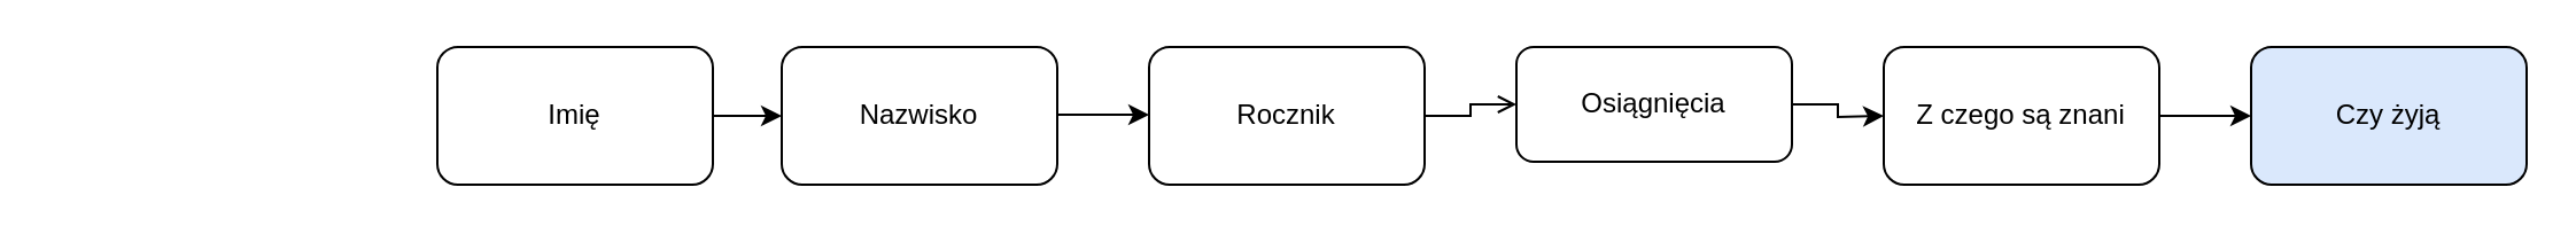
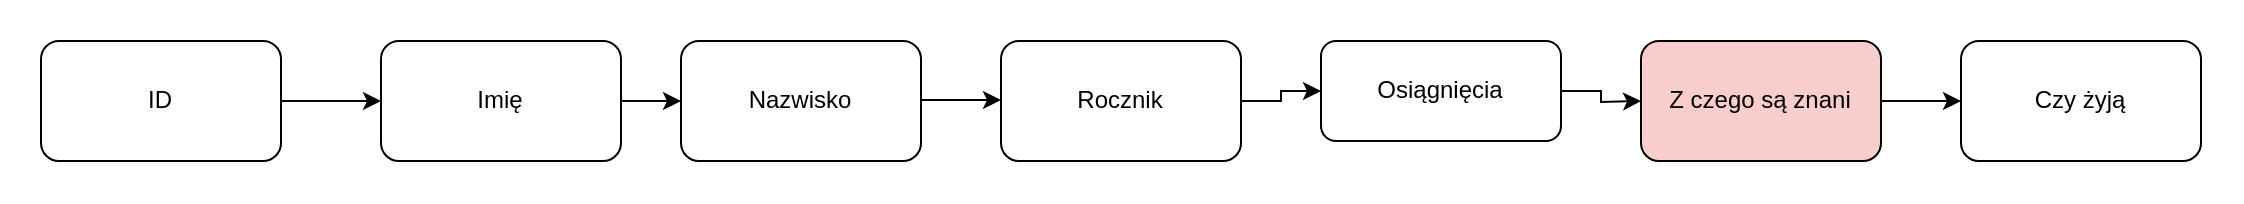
  <mxCell id="0" />
  <mxCell id="1" parent="0" />
  <mxCell id="2" value="Imię" style="rounded=1;whiteSpace=wrap;html=1;" vertex="1" parent="1"><mxGeometry x="190" y="20" width="120" height="60" as="geometry" /></mxCell>
  <mxCell id="3" value="Nazwisko" style="rounded=1;whiteSpace=wrap;html=1;" vertex="1" parent="1"><mxGeometry x="340" y="20" width="120" height="60" as="geometry" /></mxCell>
- <mxCell id="4" value="" style="edgeStyle=orthogonalEdgeStyle;rounded=0;orthogonalLoop=1;jettySize=auto;html=1;endArrow=open;" edge="1" parent="1" source="5" target="7"><mxGeometry relative="1" as="geometry" /></mxCell>
+ <mxCell id="4" value="" style="edgeStyle=orthogonalEdgeStyle;rounded=0;orthogonalLoop=1;jettySize=auto;html=1;" edge="1" parent="1" source="5" target="7"><mxGeometry relative="1" as="geometry" /></mxCell>
  <mxCell id="5" value="Rocznik" style="rounded=1;whiteSpace=wrap;html=1;" vertex="1" parent="1"><mxGeometry x="500" y="20" width="120" height="60" as="geometry" /></mxCell>
  <mxCell id="6" value="" style="edgeStyle=orthogonalEdgeStyle;rounded=0;orthogonalLoop=1;jettySize=auto;html=1;" edge="1" parent="1" source="7"><mxGeometry relative="1" as="geometry"><mxPoint x="820" y="50" as="targetPoint" /></mxGeometry></mxCell>
  <mxCell id="7" value="Osiągnięcia" style="rounded=1;whiteSpace=wrap;html=1;" vertex="1" parent="1"><mxGeometry x="660" y="20" width="120" height="50" as="geometry" /></mxCell>
  <mxCell id="8" value="" style="endArrow=classic;html=1;rounded=0;exitX=1;exitY=0.5;exitDx=0;exitDy=0;" edge="1" parent="1" source="2" target="3"><mxGeometry width="50" height="50" relative="1" as="geometry"><mxPoint x="300" y="70" as="sourcePoint" /><mxPoint x="350" y="20" as="targetPoint" /></mxGeometry></mxCell>
  <mxCell id="9" value="" style="endArrow=classic;html=1;rounded=0;exitX=1;exitY=0.5;exitDx=0;exitDy=0;" edge="1" parent="1"><mxGeometry width="50" height="50" relative="1" as="geometry"><mxPoint x="460" y="49.5" as="sourcePoint" /><mxPoint x="500" y="49.5" as="targetPoint" /></mxGeometry></mxCell>
  <mxCell id="10" value="" style="edgeStyle=orthogonalEdgeStyle;rounded=0;orthogonalLoop=1;jettySize=auto;html=1;" edge="1" parent="1" source="11"><mxGeometry relative="1" as="geometry"><mxPoint x="980" y="50" as="targetPoint" /></mxGeometry></mxCell>
- <mxCell id="11" value="Z czego są znani" style="rounded=1;whiteSpace=wrap;html=1;" vertex="1" parent="1"><mxGeometry x="820" y="20" width="120" height="60" as="geometry" /></mxCell>
- <mxCell id="12" value="Czy żyją" style="whiteSpace=wrap;html=1;rounded=1;fillColor=#dae8fc;" vertex="1" parent="1"><mxGeometry x="980" y="20" width="120" height="60" as="geometry" /></mxCell>
+ <mxCell id="11" value="Z czego są znani" style="rounded=1;whiteSpace=wrap;html=1;fillColor=#f8cecc;" vertex="1" parent="1"><mxGeometry x="820" y="20" width="120" height="60" as="geometry" /></mxCell>
+ <mxCell id="12" value="Czy żyją" style="whiteSpace=wrap;html=1;rounded=1;" vertex="1" parent="1"><mxGeometry x="980" y="20" width="120" height="60" as="geometry" /></mxCell>
+ <mxCell id="13" value="" style="edgeStyle=orthogonalEdgeStyle;rounded=0;orthogonalLoop=1;jettySize=auto;html=1;" edge="1" parent="1" source="14" target="2"><mxGeometry relative="1" as="geometry" /></mxCell>
+ <mxCell id="14" value="ID" style="rounded=1;whiteSpace=wrap;html=1;" vertex="1" parent="1"><mxGeometry x="20" y="20" width="120" height="60" as="geometry" /></mxCell>
